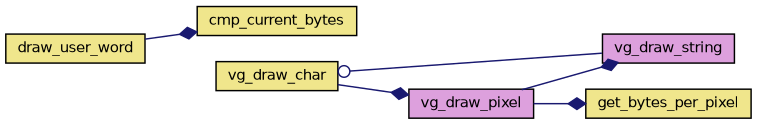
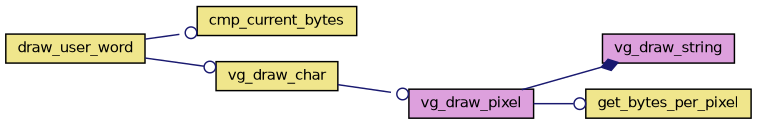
  digraph {
    rankdir=LR
    node [color=black fillcolor=khaki fontname=Helvetica fontsize=10 shape=record style=filled]
    edge [arrowhead=diamond color=midnightblue fontname=Helvetica fontsize=10 labelfontname=Helvetica labelfontsize=10 style=solid]
    n1 [fontcolor=black height=0.2 label=draw_user_word width=0.4]
    n2 [height=0.2 label=cmp_current_bytes width=0.4]
    n3 [fillcolor=plum height=0.2 label=vg_draw_string width=0.4]
    n4 [height=0.2 label=vg_draw_char width=0.4]
    n5 [fillcolor=plum height=0.2 label=vg_draw_pixel width=0.4]
    n6 [height=0.2 label=get_bytes_per_pixel width=0.4]
-   n1 -> n2
-   n3 -> n4 [arrowhead=odot]
-   n4 -> n5
+   n1 -> n2 [arrowhead=odot]
+   n1 -> n4 [arrowhead=odot]
+   n4 -> n5 [arrowhead=odot]
    n5 -> n3
-   n5 -> n6
+   n5 -> n6 [arrowhead=odot]
  }
